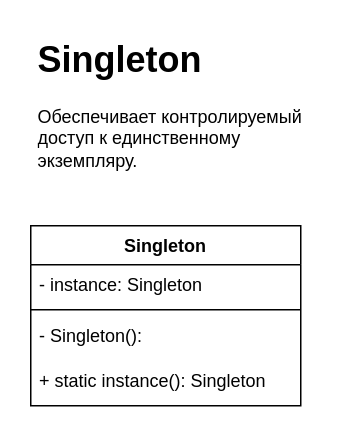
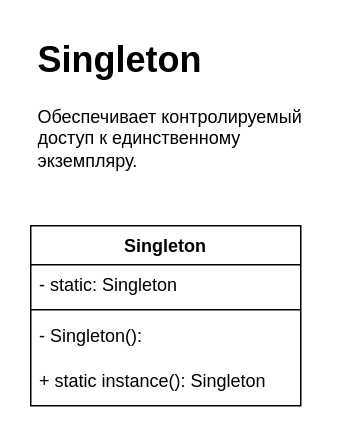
  <mxCell id="0" />
  <mxCell id="1" parent="0" />
  <mxCell id="2" value="&lt;h1&gt;Singleton&lt;/h1&gt;&lt;p&gt;Обеспечивает контролируемый доступ к единственному экземпляру.&lt;/p&gt;" style="text;html=1;strokeColor=none;fillColor=none;spacing=5;spacingTop=-20;whiteSpace=wrap;overflow=hidden;rounded=0;" vertex="1" parent="1"><mxGeometry x="20" y="20" width="190" height="120" as="geometry" /></mxCell>
  <mxCell id="3" value="Singleton&#10;" style="swimlane;fontStyle=1;align=center;verticalAlign=top;childLayout=stackLayout;horizontal=1;startSize=26;horizontalStack=0;resizeParent=1;resizeParentMax=0;resizeLast=0;collapsible=1;marginBottom=0;" vertex="1" parent="1"><mxGeometry x="20" y="150" width="180" height="120" as="geometry" /></mxCell>
- <mxCell id="4" value="- instance: Singleton" style="text;strokeColor=none;fillColor=none;align=left;verticalAlign=top;spacingLeft=4;spacingRight=4;overflow=hidden;rotatable=0;points=[[0,0.5],[1,0.5]];portConstraint=eastwest;" vertex="1" parent="3"><mxGeometry y="26" width="180" height="26" as="geometry" /></mxCell>
+ <mxCell id="4" value="- static: Singleton" style="text;strokeColor=none;fillColor=none;align=left;verticalAlign=top;spacingLeft=4;spacingRight=4;overflow=hidden;rotatable=0;points=[[0,0.5],[1,0.5]];portConstraint=eastwest;" vertex="1" parent="3"><mxGeometry y="26" width="180" height="26" as="geometry" /></mxCell>
  <mxCell id="5" value="" style="line;strokeWidth=1;fillColor=none;align=left;verticalAlign=middle;spacingTop=-1;spacingLeft=3;spacingRight=3;rotatable=0;labelPosition=right;points=[];portConstraint=eastwest;strokeColor=inherit;" vertex="1" parent="3"><mxGeometry y="52" width="180" height="8" as="geometry" /></mxCell>
  <mxCell id="6" value="- Singleton():&#10;&#10;" style="text;strokeColor=none;fillColor=none;align=left;verticalAlign=top;spacingLeft=4;spacingRight=4;overflow=hidden;rotatable=0;points=[[0,0.5],[1,0.5]];portConstraint=eastwest;" vertex="1" parent="3"><mxGeometry y="60" width="180" height="30" as="geometry" /></mxCell>
  <mxCell id="7" value="+ static instance(): Singleton" style="text;strokeColor=none;fillColor=none;align=left;verticalAlign=top;spacingLeft=4;spacingRight=4;overflow=hidden;rotatable=0;points=[[0,0.5],[1,0.5]];portConstraint=eastwest;" vertex="1" parent="3"><mxGeometry y="90" width="180" height="30" as="geometry" /></mxCell>
